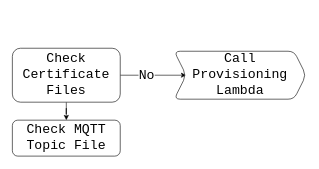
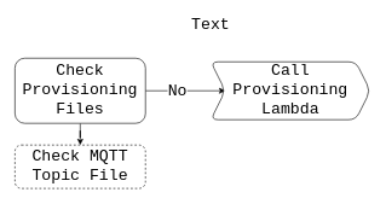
  <mxCell id="0" />
  <mxCell id="1" parent="0" />
  <mxCell id="2" value="" style="edgeStyle=orthogonalEdgeStyle;rounded=0;orthogonalLoop=1;jettySize=auto;html=1;fontFamily=Courier New;fontSize=22;" edge="1" parent="1" source="5" target="6"><mxGeometry relative="1" as="geometry" /></mxCell>
  <mxCell id="3" value="No" style="edgeLabel;html=1;align=center;verticalAlign=middle;resizable=0;points=[];fontSize=22;fontFamily=Courier New;" vertex="1" connectable="0" parent="2"><mxGeometry x="-0.221" relative="1" as="geometry"><mxPoint as="offset" /></mxGeometry></mxCell>
  <mxCell id="4" style="edgeStyle=orthogonalEdgeStyle;rounded=0;orthogonalLoop=1;jettySize=auto;html=1;fontFamily=Courier New;fontSize=22;" edge="1" parent="1" source="5" target="8"><mxGeometry relative="1" as="geometry" /></mxCell>
- <mxCell id="5" value="Check&lt;br&gt;Certificate Files" style="rounded=1;whiteSpace=wrap;html=1;labelBorderColor=none;fontFamily=Courier New;fontSize=22;" vertex="1" parent="1"><mxGeometry x="20" y="80" width="180" height="90" as="geometry" /></mxCell>
+ <mxCell id="5" value="Check&lt;br&gt;Provisioning Files" style="rounded=1;whiteSpace=wrap;html=1;labelBorderColor=none;fontFamily=Courier New;fontSize=22;" vertex="1" parent="1"><mxGeometry x="20" y="80" width="180" height="90" as="geometry" /></mxCell>
  <mxCell id="6" value="Call Provisioning Lambda" style="shape=step;perimeter=stepPerimeter;whiteSpace=wrap;html=1;fixedSize=1;fontSize=22;fontFamily=Courier New;rounded=1;labelBorderColor=none;" vertex="1" parent="1"><mxGeometry x="290" y="85" width="220" height="80" as="geometry" /></mxCell>
- <mxCell id="8" value="Check MQTT Topic File" style="rounded=1;whiteSpace=wrap;html=1;labelBorderColor=none;fontFamily=Courier New;fontSize=22;" vertex="1" parent="1"><mxGeometry x="20" y="200" width="180" height="60" as="geometry" /></mxCell>
+ <mxCell id="7" value="Text" style="text;html=1;strokeColor=none;fillColor=none;align=center;verticalAlign=middle;whiteSpace=wrap;rounded=0;fontSize=22;fontFamily=Courier New;" vertex="1" parent="1"><mxGeometry x="260" y="20" width="60" height="30" as="geometry" /></mxCell>
+ <mxCell id="8" value="Check MQTT Topic File" style="rounded=1;whiteSpace=wrap;html=1;labelBorderColor=none;fontFamily=Courier New;fontSize=22;dashed=1;" vertex="1" parent="1"><mxGeometry x="20" y="200" width="180" height="60" as="geometry" /></mxCell>
